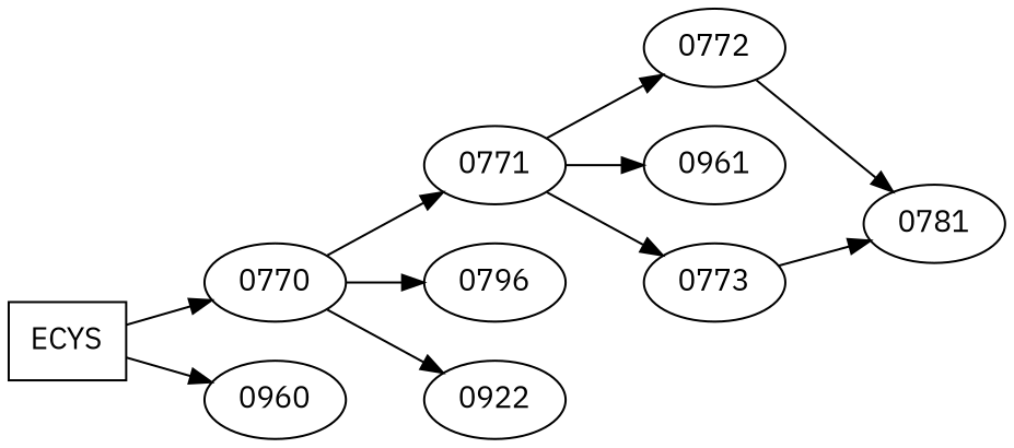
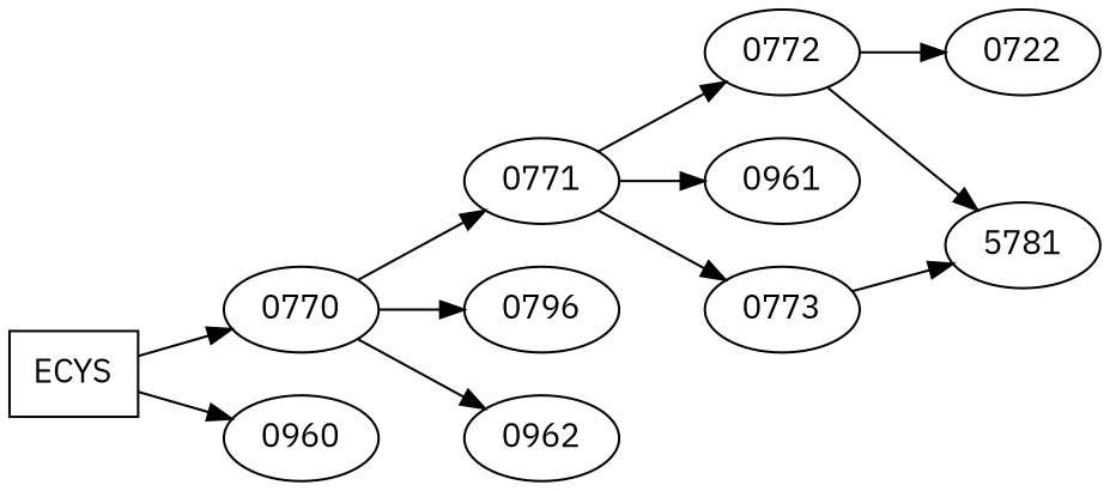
  digraph {
    fontname="IBM Plex Sans"
    rankdir=LR
    node [fontname="IBM Plex Sans" shape=ellipse]
    edge [fontname="IBM Plex Sans"]
    n1 [label=ECYS shape=box]
    n2 [label=0770]
    n3 [label=0960]
    n4 [label=0771]
    n5 [label=0796]
-   n6 [label=0922]
+   n6 [label=0962]
    n7 [label=0772]
    n8 [label=0961]
    n9 [label=0773]
-   n11 [label=0781]
+   n10 [label=0722]
+   n11 [label=5781]
    n1 -> n2
    n1 -> n3
    n2 -> n4
    n2 -> n5
    n2 -> n6
    n4 -> n7
    n4 -> n8
    n4 -> n9
+   n7 -> n10
    n7 -> n11
    n9 -> n11
  }
